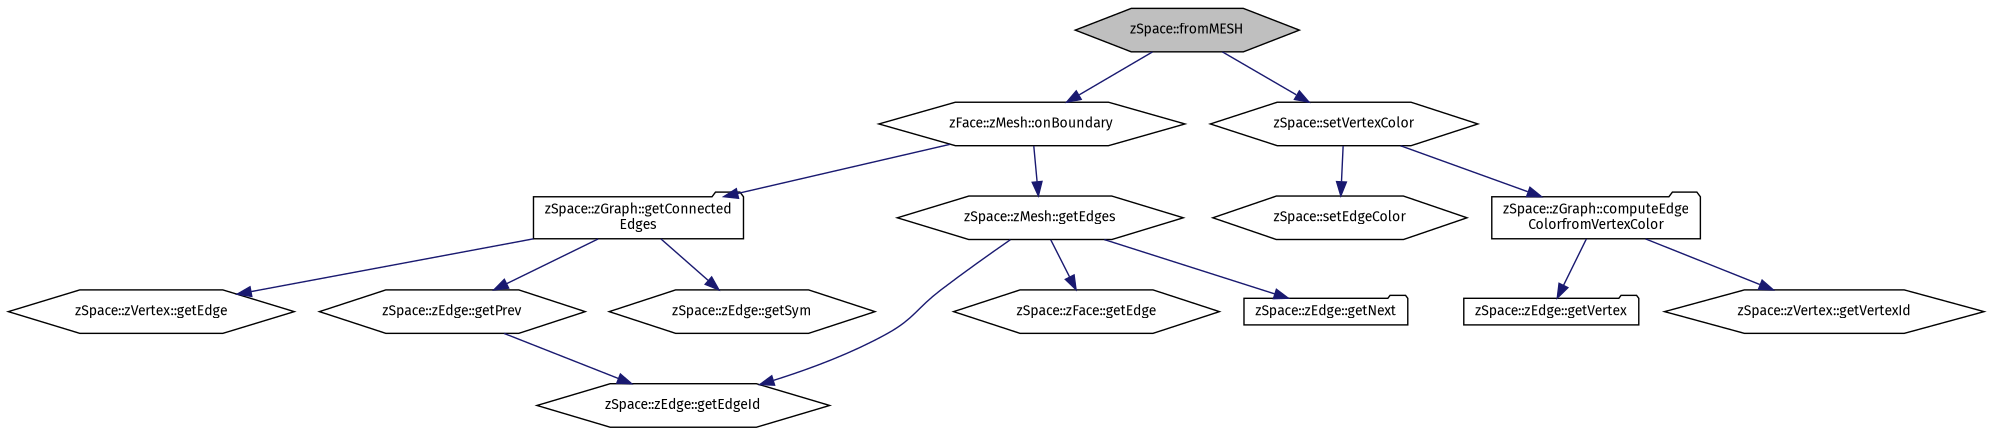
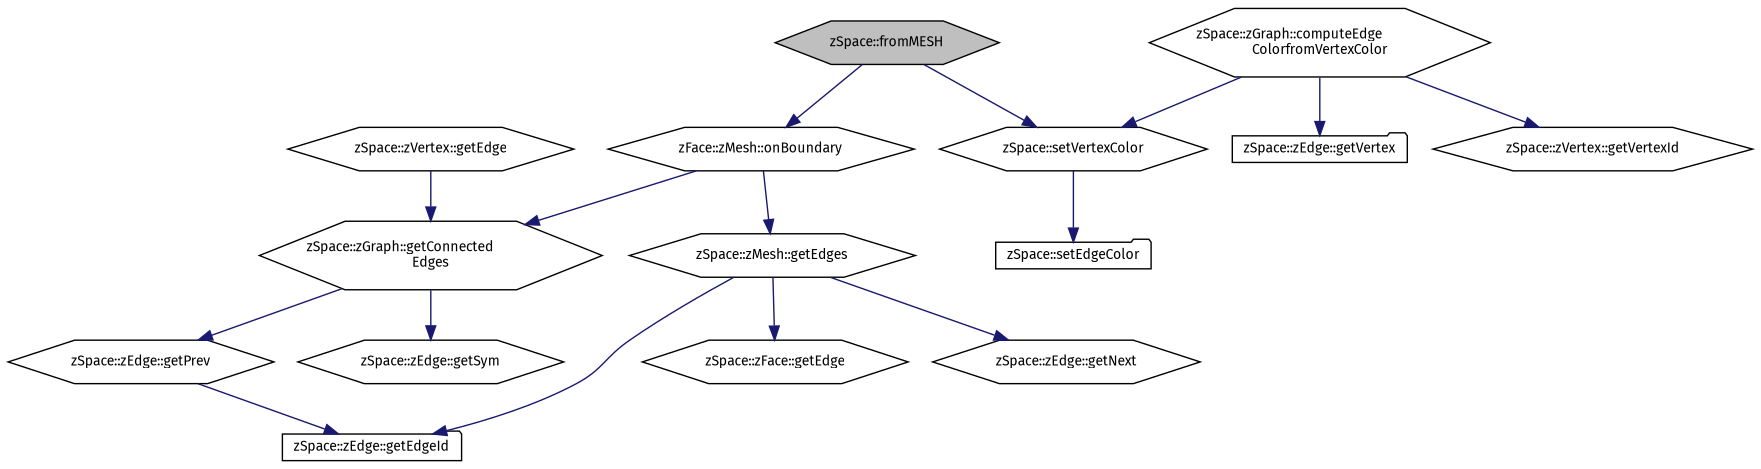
  digraph {
    fontname="Fira Sans"
    rankdir=TB
    node [color=black fillcolor=white fontname="Fira Sans" fontsize=10 shape=hexagon style=filled]
    edge [color=midnightblue fontname="Fira Sans" fontsize=10 labelfontname=Helvetica labelfontsize=10 style=solid]
    n1 [fillcolor=grey75 fontcolor=black height=0.2 label="zSpace::fromMESH" width=0.4]
    n2 [height=0.2 label="zFace::zMesh::onBoundary" width=0.4]
    n3 [height=0.2 label="zSpace::setVertexColor" width=0.4]
-   n4 [height=0.2 label="zSpace::zGraph::getConnected\lEdges" shape=folder width=0.4]
+   n4 [height=0.2 label="zSpace::zGraph::getConnected\lEdges" width=0.4]
    n5 [height=0.2 label="zSpace::zMesh::getEdges" width=0.4]
-   n6 [height=0.2 label="zSpace::setEdgeColor" width=0.4]
-   n7 [height=0.2 label="zSpace::zGraph::computeEdge\lColorfromVertexColor" shape=folder width=0.4]
+   n6 [height=0.2 label="zSpace::setEdgeColor" shape=folder width=0.4]
+   n7 [height=0.2 label="zSpace::zGraph::computeEdge\lColorfromVertexColor" width=0.4]
    n8 [height=0.2 label="zSpace::zVertex::getEdge" width=0.4]
    n9 [height=0.2 label="zSpace::zEdge::getPrev" width=0.4]
    n10 [height=0.2 label="zSpace::zEdge::getSym" width=0.4]
-   n11 [height=0.2 label="zSpace::zEdge::getEdgeId" width=0.4]
+   n11 [height=0.2 label="zSpace::zEdge::getEdgeId" shape=folder width=0.4]
    n12 [height=0.2 label="zSpace::zFace::getEdge" width=0.4]
-   n13 [height=0.2 label="zSpace::zEdge::getNext" shape=folder width=0.4]
+   n13 [height=0.2 label="zSpace::zEdge::getNext" width=0.4]
    n14 [height=0.2 label="zSpace::zEdge::getVertex" shape=folder width=0.4]
    n15 [height=0.2 label="zSpace::zVertex::getVertexId" width=0.4]
    n1 -> n2
    n1 -> n3
    n2 -> n4
    n2 -> n5
    n3 -> n6
-   n3 -> n7
-   n4 -> n8
+   n7 -> n3
+   n8 -> n4
    n4 -> n9
    n4 -> n10
    n5 -> n11
    n5 -> n12
    n5 -> n13
    n7 -> n14
    n7 -> n15
    n9 -> n11
  }
